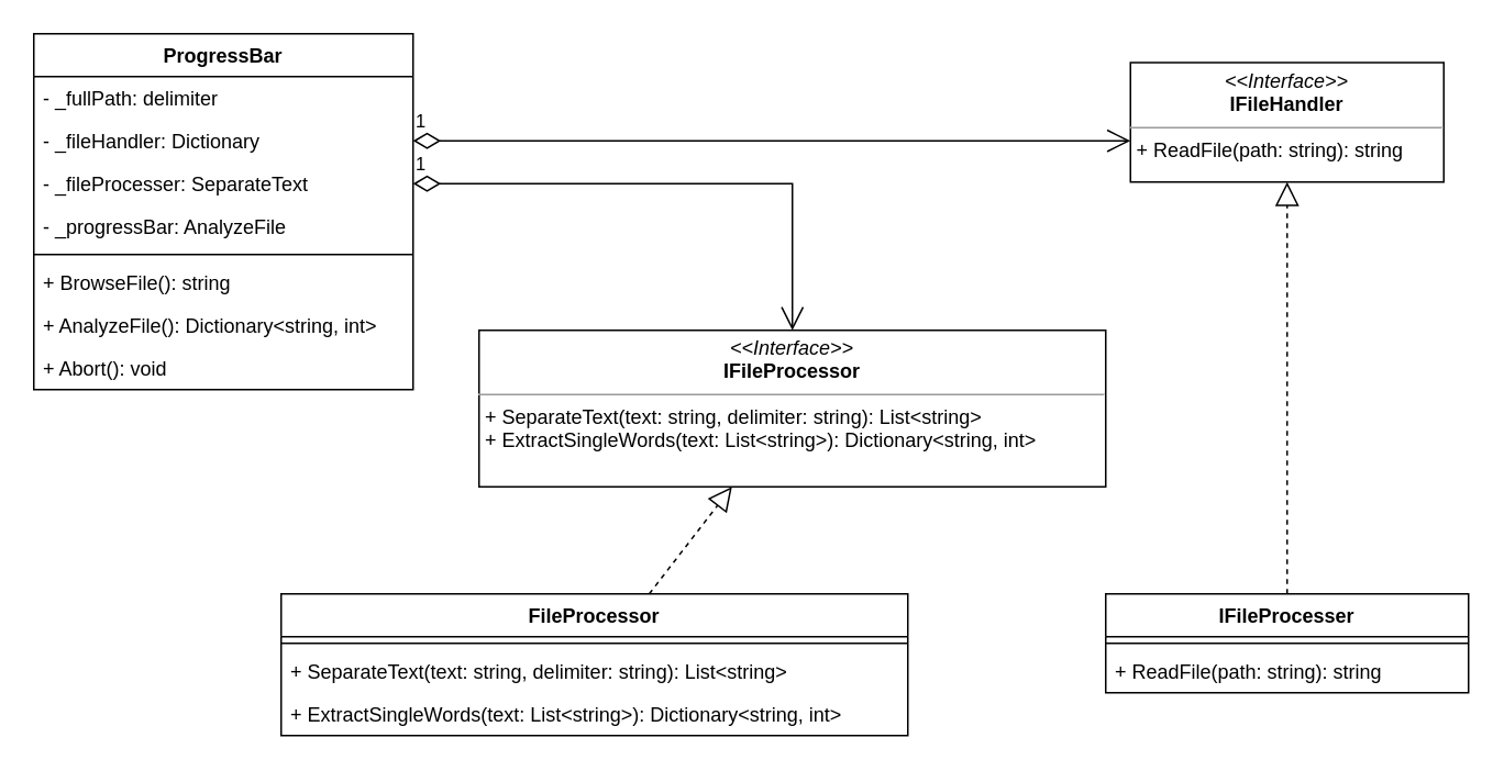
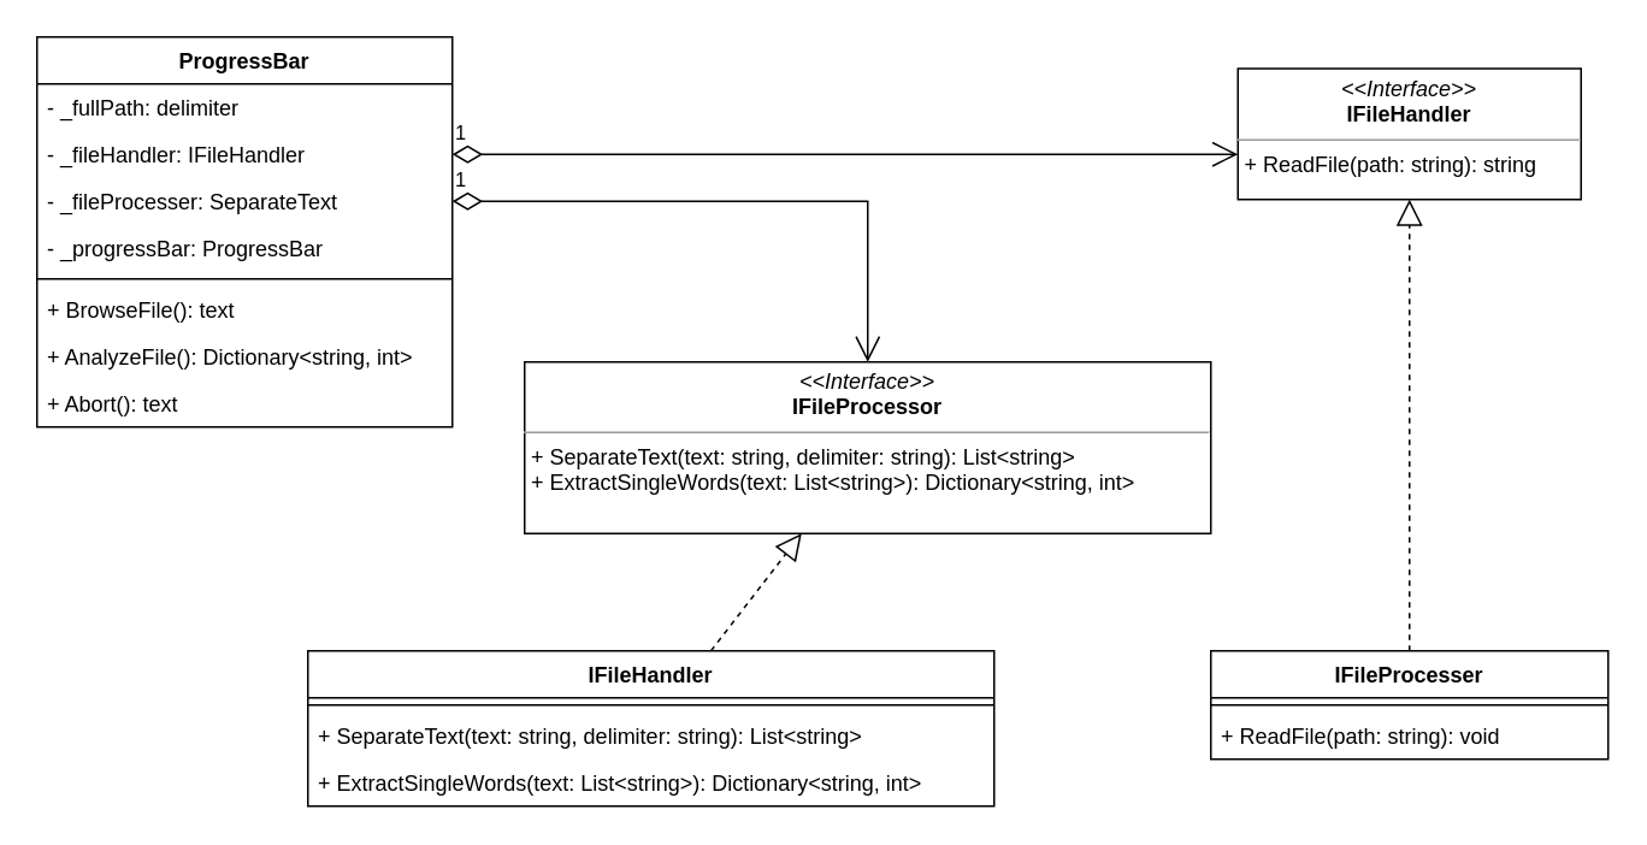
  <mxCell id="0" />
  <mxCell id="1" parent="0" />
  <mxCell id="2" value="ProgressBar" style="swimlane;fontStyle=1;align=center;verticalAlign=top;childLayout=stackLayout;horizontal=1;startSize=26;horizontalStack=0;resizeParent=1;resizeParentMax=0;resizeLast=0;collapsible=1;marginBottom=0;" vertex="1" parent="1"><mxGeometry x="20" y="20" width="230" height="216" as="geometry" /></mxCell>
  <mxCell id="3" value="- _fullPath: delimiter" style="text;strokeColor=none;fillColor=none;align=left;verticalAlign=top;spacingLeft=4;spacingRight=4;overflow=hidden;rotatable=0;points=[[0,0.5],[1,0.5]];portConstraint=eastwest;" vertex="1" parent="2"><mxGeometry y="26" width="230" height="26" as="geometry" /></mxCell>
- <mxCell id="4" value="- _fileHandler: Dictionary" style="text;strokeColor=none;fillColor=none;align=left;verticalAlign=top;spacingLeft=4;spacingRight=4;overflow=hidden;rotatable=0;points=[[0,0.5],[1,0.5]];portConstraint=eastwest;" vertex="1" parent="2"><mxGeometry y="52" width="230" height="26" as="geometry" /></mxCell>
+ <mxCell id="4" value="- _fileHandler: IFileHandler" style="text;strokeColor=none;fillColor=none;align=left;verticalAlign=top;spacingLeft=4;spacingRight=4;overflow=hidden;rotatable=0;points=[[0,0.5],[1,0.5]];portConstraint=eastwest;" vertex="1" parent="2"><mxGeometry y="52" width="230" height="26" as="geometry" /></mxCell>
  <mxCell id="5" value="- _fileProcesser: SeparateText" style="text;strokeColor=none;fillColor=none;align=left;verticalAlign=top;spacingLeft=4;spacingRight=4;overflow=hidden;rotatable=0;points=[[0,0.5],[1,0.5]];portConstraint=eastwest;" vertex="1" parent="2"><mxGeometry y="78" width="230" height="26" as="geometry" /></mxCell>
- <mxCell id="6" value="- _progressBar: AnalyzeFile" style="text;strokeColor=none;fillColor=none;align=left;verticalAlign=top;spacingLeft=4;spacingRight=4;overflow=hidden;rotatable=0;points=[[0,0.5],[1,0.5]];portConstraint=eastwest;" vertex="1" parent="2"><mxGeometry y="104" width="230" height="26" as="geometry" /></mxCell>
+ <mxCell id="6" value="- _progressBar: ProgressBar" style="text;strokeColor=none;fillColor=none;align=left;verticalAlign=top;spacingLeft=4;spacingRight=4;overflow=hidden;rotatable=0;points=[[0,0.5],[1,0.5]];portConstraint=eastwest;" vertex="1" parent="2"><mxGeometry y="104" width="230" height="26" as="geometry" /></mxCell>
  <mxCell id="7" value="" style="line;strokeWidth=1;fillColor=none;align=left;verticalAlign=middle;spacingTop=-1;spacingLeft=3;spacingRight=3;rotatable=0;labelPosition=right;points=[];portConstraint=eastwest;" vertex="1" parent="2"><mxGeometry y="130" width="230" height="8" as="geometry" /></mxCell>
- <mxCell id="8" value="+ BrowseFile(): string" style="text;strokeColor=none;fillColor=none;align=left;verticalAlign=top;spacingLeft=4;spacingRight=4;overflow=hidden;rotatable=0;points=[[0,0.5],[1,0.5]];portConstraint=eastwest;" vertex="1" parent="2"><mxGeometry y="138" width="230" height="26" as="geometry" /></mxCell>
+ <mxCell id="8" value="+ BrowseFile(): text" style="text;strokeColor=none;fillColor=none;align=left;verticalAlign=top;spacingLeft=4;spacingRight=4;overflow=hidden;rotatable=0;points=[[0,0.5],[1,0.5]];portConstraint=eastwest;" vertex="1" parent="2"><mxGeometry y="138" width="230" height="26" as="geometry" /></mxCell>
  <mxCell id="9" value="+ AnalyzeFile(): Dictionary&lt;string, int&gt;" style="text;strokeColor=none;fillColor=none;align=left;verticalAlign=top;spacingLeft=4;spacingRight=4;overflow=hidden;rotatable=0;points=[[0,0.5],[1,0.5]];portConstraint=eastwest;" vertex="1" parent="2"><mxGeometry y="164" width="230" height="26" as="geometry" /></mxCell>
- <mxCell id="10" value="+ Abort(): void" style="text;strokeColor=none;fillColor=none;align=left;verticalAlign=top;spacingLeft=4;spacingRight=4;overflow=hidden;rotatable=0;points=[[0,0.5],[1,0.5]];portConstraint=eastwest;" vertex="1" parent="2"><mxGeometry y="190" width="230" height="26" as="geometry" /></mxCell>
+ <mxCell id="10" value="+ Abort(): text" style="text;strokeColor=none;fillColor=none;align=left;verticalAlign=top;spacingLeft=4;spacingRight=4;overflow=hidden;rotatable=0;points=[[0,0.5],[1,0.5]];portConstraint=eastwest;" vertex="1" parent="2"><mxGeometry y="190" width="230" height="26" as="geometry" /></mxCell>
  <mxCell id="11" value="IFileProcesser" style="swimlane;fontStyle=1;align=center;verticalAlign=top;childLayout=stackLayout;horizontal=1;startSize=26;horizontalStack=0;resizeParent=1;resizeParentMax=0;resizeLast=0;collapsible=1;marginBottom=0;" vertex="1" parent="1"><mxGeometry x="670" y="360" width="220" height="60" as="geometry" /></mxCell>
  <mxCell id="12" value="" style="line;strokeWidth=1;fillColor=none;align=left;verticalAlign=middle;spacingTop=-1;spacingLeft=3;spacingRight=3;rotatable=0;labelPosition=right;points=[];portConstraint=eastwest;" vertex="1" parent="11"><mxGeometry y="26" width="220" height="8" as="geometry" /></mxCell>
- <mxCell id="13" value="+ ReadFile(path: string): string" style="text;strokeColor=none;fillColor=none;align=left;verticalAlign=top;spacingLeft=4;spacingRight=4;overflow=hidden;rotatable=0;points=[[0,0.5],[1,0.5]];portConstraint=eastwest;" vertex="1" parent="11"><mxGeometry y="34" width="220" height="26" as="geometry" /></mxCell>
- <mxCell id="14" value="FileProcessor" style="swimlane;fontStyle=1;align=center;verticalAlign=top;childLayout=stackLayout;horizontal=1;startSize=26;horizontalStack=0;resizeParent=1;resizeParentMax=0;resizeLast=0;collapsible=1;marginBottom=0;" vertex="1" parent="1"><mxGeometry x="170" y="360" width="380" height="86" as="geometry" /></mxCell>
+ <mxCell id="13" value="+ ReadFile(path: string): void" style="text;strokeColor=none;fillColor=none;align=left;verticalAlign=top;spacingLeft=4;spacingRight=4;overflow=hidden;rotatable=0;points=[[0,0.5],[1,0.5]];portConstraint=eastwest;" vertex="1" parent="11"><mxGeometry y="34" width="220" height="26" as="geometry" /></mxCell>
+ <mxCell id="14" value="IFileHandler" style="swimlane;fontStyle=1;align=center;verticalAlign=top;childLayout=stackLayout;horizontal=1;startSize=26;horizontalStack=0;resizeParent=1;resizeParentMax=0;resizeLast=0;collapsible=1;marginBottom=0;" vertex="1" parent="1"><mxGeometry x="170" y="360" width="380" height="86" as="geometry" /></mxCell>
  <mxCell id="15" value="" style="line;strokeWidth=1;fillColor=none;align=left;verticalAlign=middle;spacingTop=-1;spacingLeft=3;spacingRight=3;rotatable=0;labelPosition=right;points=[];portConstraint=eastwest;" vertex="1" parent="14"><mxGeometry y="26" width="380" height="8" as="geometry" /></mxCell>
  <mxCell id="16" value="+ SeparateText(text: string, delimiter: string): List&lt;string&gt;" style="text;strokeColor=none;fillColor=none;align=left;verticalAlign=top;spacingLeft=4;spacingRight=4;overflow=hidden;rotatable=0;points=[[0,0.5],[1,0.5]];portConstraint=eastwest;" vertex="1" parent="14"><mxGeometry y="34" width="380" height="26" as="geometry" /></mxCell>
  <mxCell id="17" value="+ ExtractSingleWords(text: List&lt;string&gt;): Dictionary&lt;string, int&gt;" style="text;strokeColor=none;fillColor=none;align=left;verticalAlign=top;spacingLeft=4;spacingRight=4;overflow=hidden;rotatable=0;points=[[0,0.5],[1,0.5]];portConstraint=eastwest;" vertex="1" parent="14"><mxGeometry y="60" width="380" height="26" as="geometry" /></mxCell>
  <mxCell id="18" value="&lt;p style=&quot;margin: 0px ; margin-top: 4px ; text-align: center&quot;&gt;&lt;i&gt;&amp;lt;&amp;lt;Interface&amp;gt;&amp;gt;&lt;/i&gt;&lt;br&gt;&lt;b&gt;IFileHandler&lt;/b&gt;&lt;/p&gt;&lt;hr size=&quot;1&quot;&gt;&lt;p style=&quot;margin: 0px ; margin-left: 4px&quot;&gt;&lt;/p&gt;&lt;p style=&quot;margin: 0px ; margin-left: 4px&quot;&gt;+ ReadFile(path: string): string&lt;/p&gt;" style="verticalAlign=top;align=left;overflow=fill;fontSize=12;fontFamily=Helvetica;html=1;" vertex="1" parent="1"><mxGeometry x="685" y="37.5" width="190" height="72.5" as="geometry" /></mxCell>
  <mxCell id="19" value="" style="endArrow=block;dashed=1;endFill=0;endSize=12;html=1;rounded=0;" edge="1" parent="1" source="11" target="18"><mxGeometry width="160" relative="1" as="geometry"><mxPoint x="350" y="310" as="sourcePoint" /><mxPoint x="510" y="310" as="targetPoint" /></mxGeometry></mxCell>
  <mxCell id="20" value="1" style="endArrow=open;html=1;endSize=12;startArrow=diamondThin;startSize=14;startFill=0;edgeStyle=orthogonalEdgeStyle;align=left;verticalAlign=bottom;rounded=0;" edge="1" parent="1" source="4" target="18"><mxGeometry x="-1" y="3" relative="1" as="geometry"><mxPoint x="350" y="310" as="sourcePoint" /><mxPoint x="510" y="310" as="targetPoint" /><Array as="points"><mxPoint x="390" y="85" /><mxPoint x="390" y="85" /></Array></mxGeometry></mxCell>
  <mxCell id="21" value="1" style="endArrow=open;html=1;endSize=12;startArrow=diamondThin;startSize=14;startFill=0;edgeStyle=orthogonalEdgeStyle;align=left;verticalAlign=bottom;rounded=0;exitX=1;exitY=0.5;exitDx=0;exitDy=0;" edge="1" parent="1" source="5" target="22"><mxGeometry x="-1" y="3" relative="1" as="geometry"><mxPoint x="340" y="170" as="sourcePoint" /><mxPoint x="715" y="210" as="targetPoint" /><Array as="points"><mxPoint x="480" y="111" /></Array></mxGeometry></mxCell>
  <mxCell id="22" value="&lt;p style=&quot;margin: 0px ; margin-top: 4px ; text-align: center&quot;&gt;&lt;i&gt;&amp;lt;&amp;lt;Interface&amp;gt;&amp;gt;&lt;/i&gt;&lt;br&gt;&lt;b&gt;IFileProcessor&lt;/b&gt;&lt;/p&gt;&lt;hr size=&quot;1&quot;&gt;&lt;p style=&quot;margin: 0px ; margin-left: 4px&quot;&gt;&lt;/p&gt;&lt;p style=&quot;margin: 0px ; margin-left: 4px&quot;&gt;+ SeparateText(text: string, delimiter: string): List&amp;lt;string&amp;gt;&lt;br&gt;+ ExtractSingleWords(text: List&amp;lt;string&amp;gt;): Dictionary&amp;lt;string, int&amp;gt;&lt;/p&gt;" style="verticalAlign=top;align=left;overflow=fill;fontSize=12;fontFamily=Helvetica;html=1;" vertex="1" parent="1"><mxGeometry x="290" y="200" width="380" height="95" as="geometry" /></mxCell>
  <mxCell id="23" value="" style="endArrow=block;dashed=1;endFill=0;endSize=12;html=1;rounded=0;" edge="1" parent="1" source="14" target="22"><mxGeometry width="160" relative="1" as="geometry"><mxPoint x="790" y="310" as="sourcePoint" /><mxPoint x="790" y="142.5" as="targetPoint" /></mxGeometry></mxCell>
